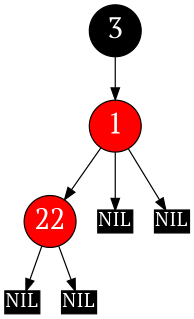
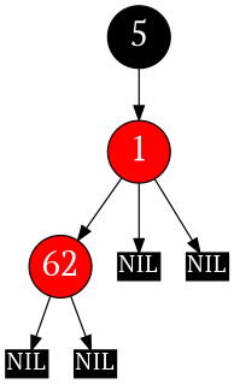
  digraph {
    fontname="PT Serif"
    ordering=out
    node [color=black fixedsize=true fontcolor=white fontname="PT Serif" fontsize=16 fontweight=bold shape=record style=filled]
    edge [fontname="PT Serif"]
-   22 [fillcolor=red fontsize=24 shape=circle width=.6]
+   22 [fillcolor=red fontsize=24 shape=circle width=.6 label=62]
    n2 [height=.25 label=NIL width=.4]
    n3 [height=.25 label=NIL width=.4]
    1 [fillcolor=red fontsize=24 shape=circle width=.6]
    n5 [height=.25 label=NIL width=.4]
    n6 [height=.25 label=NIL width=.4]
-   5 [fontsize=24 shape=circle width=.6 label=3]
+   5 [fontsize=24 shape=circle width=.6]
    22 -> n2
    22 -> n3
    1 -> 22
    1 -> n5
    1 -> n6
    5 -> 1
  }
